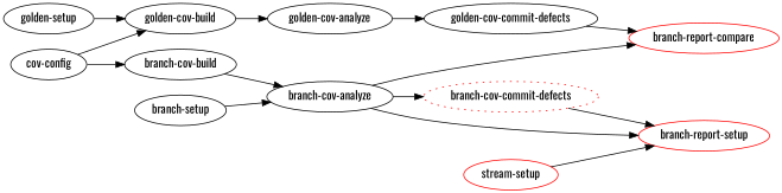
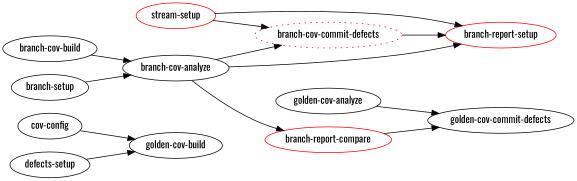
  digraph {
    fontname=Oswald
    rankdir=LR
    node [fontname=Oswald]
    edge [fontname=Oswald]
    "cov-config"
    "golden-cov-build"
    "branch-cov-build"
    "golden-cov-analyze"
    "branch-cov-analyze"
    "golden-cov-commit-defects"
-   "golden-setup"
+   "golden-setup" [label="defects-setup"]
    "branch-cov-commit-defects" [color=red style=dotted]
    "branch-report-compare" [color=red]
    n10 [color=red label="branch-report-setup"]
    "branch-setup"
    "stream-setup" [color=red]
    "cov-config" -> "golden-cov-build"
-   "cov-config" -> "branch-cov-build"
-   "golden-cov-build" -> "golden-cov-analyze"
    "branch-cov-build" -> "branch-cov-analyze"
    "golden-cov-analyze" -> "golden-cov-commit-defects"
    "branch-cov-analyze" -> "branch-cov-commit-defects"
    "branch-cov-analyze" -> "branch-report-compare"
    "branch-cov-analyze" -> n10
-   "golden-cov-commit-defects" -> "branch-report-compare"
+   "branch-report-compare" -> "golden-cov-commit-defects"
    "golden-setup" -> "golden-cov-build"
    "branch-cov-commit-defects" -> n10
    "branch-setup" -> "branch-cov-analyze"
+   "stream-setup" -> "branch-cov-commit-defects"
    "stream-setup" -> n10
  }
